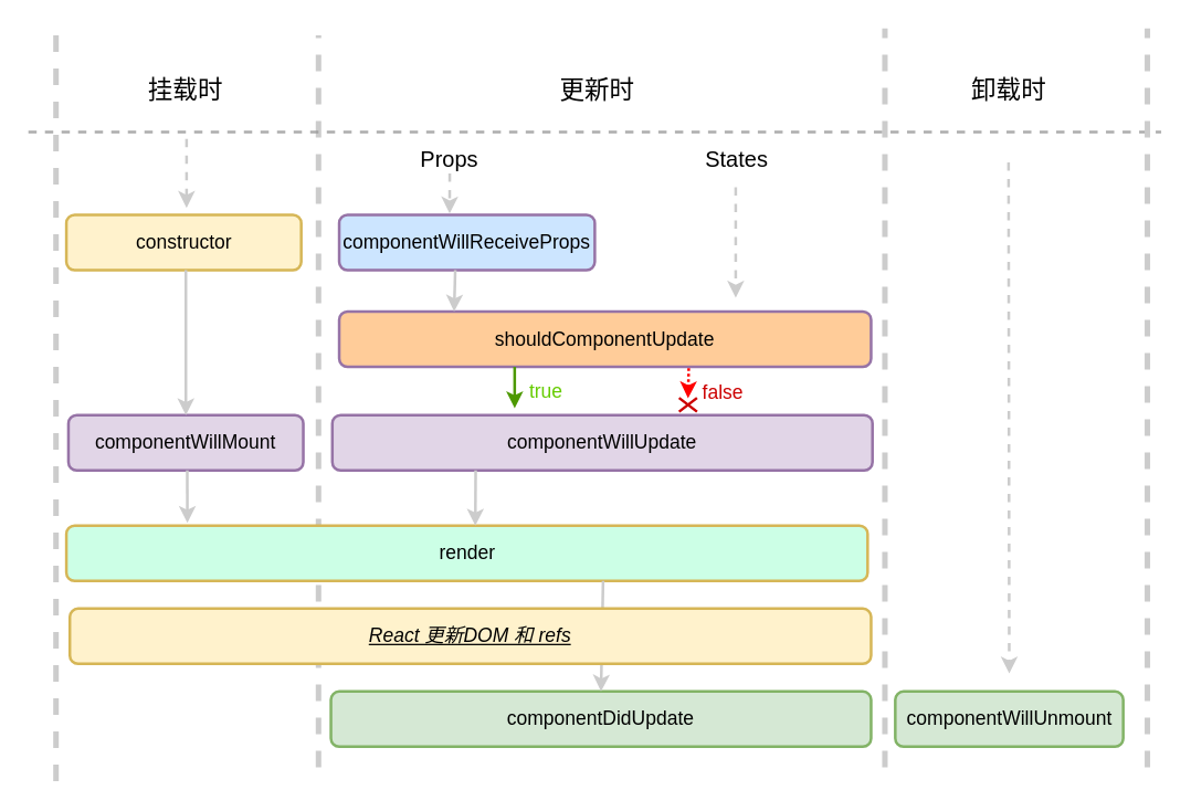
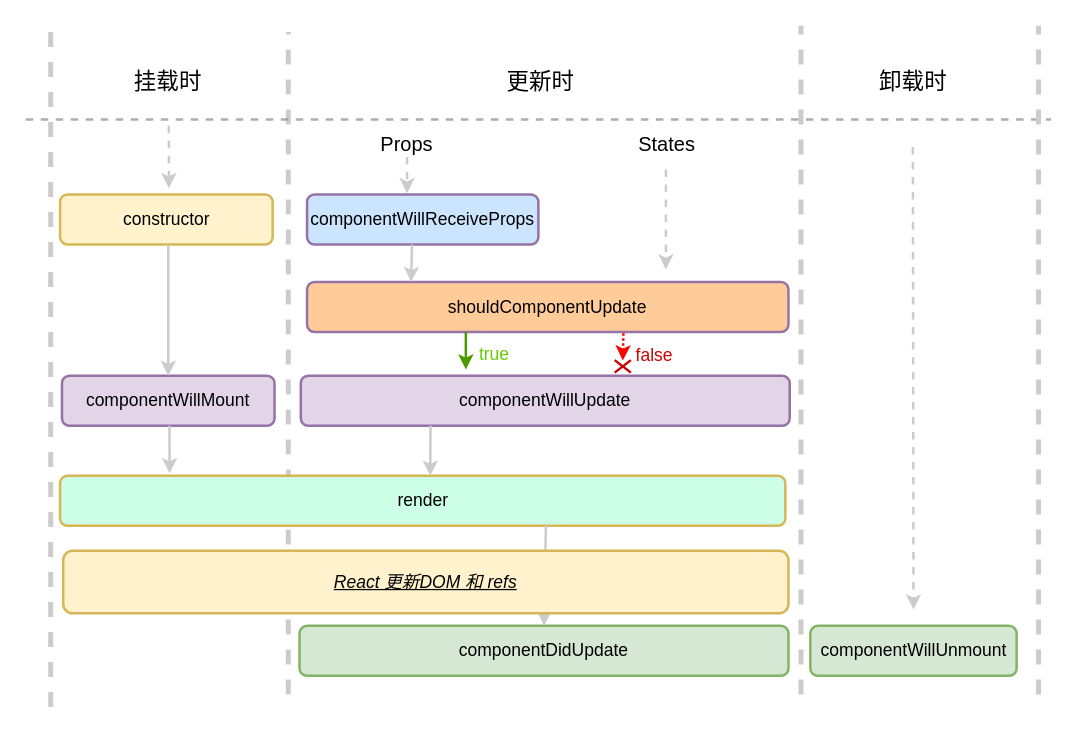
  <mxCell id="0" />
  <mxCell id="1" parent="0" />
  <mxCell id="2" value="" style="endArrow=none;dashed=1;html=1;strokeColor=#CCCCCC;strokeWidth=4;" parent="1" edge="1"><mxGeometry width="50" height="50" relative="1" as="geometry"><mxPoint x="40" y="565" as="sourcePoint" /><mxPoint x="40" as="targetPoint" y="25" /></mxGeometry></mxCell>
  <mxCell id="3" value="&lt;font style=&quot;font-size: 18px&quot;&gt;挂载时&lt;/font&gt;" style="text;html=1;strokeColor=none;fillColor=none;align=center;verticalAlign=middle;whiteSpace=wrap;rounded=0;" parent="1" vertex="1"><mxGeometry x="74" y="45" width="120" height="40" as="geometry" /></mxCell>
  <mxCell id="4" value="&lt;font style=&quot;font-size: 14px&quot;&gt;componentWillMount&lt;/font&gt;" style="rounded=1;whiteSpace=wrap;html=1;fillColor=#e1d5e7;strokeColor=#9673a6;strokeWidth=2;" parent="1" vertex="1"><mxGeometry x="49" y="300" width="170" height="40" as="geometry" /></mxCell>
  <mxCell id="5" value="" style="endArrow=classic;html=1;strokeColor=#CCCCCC;strokeWidth=2;entryX=0.151;entryY=-0.05;entryDx=0;entryDy=0;entryPerimeter=0;" parent="1" target="15" edge="1"><mxGeometry width="50" height="50" relative="1" as="geometry"><mxPoint x="135" y="340" as="sourcePoint" /><mxPoint x="134" y="242" as="targetPoint" /><Array as="points" /></mxGeometry></mxCell>
  <mxCell id="6" value="" style="endArrow=none;dashed=1;html=1;strokeColor=#CCCCCC;strokeWidth=4;" parent="1" edge="1"><mxGeometry width="50" height="50" relative="1" as="geometry"><mxPoint x="230" y="555" as="sourcePoint" /><mxPoint x="230" as="targetPoint" y="25" /></mxGeometry></mxCell>
  <mxCell id="7" value="&lt;font style=&quot;font-size: 18px&quot;&gt;更新时&lt;/font&gt;" style="text;html=1;strokeColor=none;fillColor=none;align=center;verticalAlign=middle;whiteSpace=wrap;rounded=0;" parent="1" vertex="1"><mxGeometry x="372" y="45" width="120" height="40" as="geometry" /></mxCell>
  <mxCell id="8" value="" style="endArrow=none;dashed=1;html=1;strokeColor=#CCCCCC;strokeWidth=4;" parent="1" edge="1"><mxGeometry width="50" height="50" relative="1" as="geometry"><mxPoint x="640" y="555" as="sourcePoint" /><mxPoint x="640" y="20" as="targetPoint" /></mxGeometry></mxCell>
  <mxCell id="9" value="&lt;font style=&quot;font-size: 18px&quot;&gt;卸载时&lt;/font&gt;" style="text;html=1;strokeColor=none;fillColor=none;align=center;verticalAlign=middle;whiteSpace=wrap;rounded=0;" parent="1" vertex="1"><mxGeometry x="670" y="45" width="120" height="40" as="geometry" /></mxCell>
  <mxCell id="10" value="&lt;font style=&quot;font-size: 16px&quot;&gt;Props&lt;/font&gt;" style="text;html=1;strokeColor=none;fillColor=none;align=center;verticalAlign=middle;whiteSpace=wrap;rounded=0;" parent="1" vertex="1"><mxGeometry x="290" y="105" width="70" height="20" as="geometry" /></mxCell>
  <mxCell id="11" value="&lt;span style=&quot;font-size: 16px&quot;&gt;States&lt;/span&gt;" style="text;html=1;strokeColor=none;fillColor=none;align=center;verticalAlign=middle;whiteSpace=wrap;rounded=0;" parent="1" vertex="1"><mxGeometry x="498" y="105" width="70" height="20" as="geometry" /></mxCell>
  <mxCell id="12" value="&lt;font style=&quot;font-size: 14px&quot;&gt;componentWillReceiveProps&lt;/font&gt;" style="rounded=1;whiteSpace=wrap;html=1;fillColor=#CCE5FF;strokeColor=#9673a6;strokeWidth=2;" parent="1" vertex="1"><mxGeometry x="245" y="155" width="185" height="40" as="geometry" /></mxCell>
  <mxCell id="13" value="&lt;font style=&quot;font-size: 14px&quot;&gt;shouldComponentUpdate&lt;/font&gt;" style="rounded=1;whiteSpace=wrap;html=1;fillColor=#FFCC99;strokeColor=#9673a6;strokeWidth=2;" parent="1" vertex="1"><mxGeometry x="245" y="225" width="385" height="40" as="geometry" /></mxCell>
  <mxCell id="14" value="&lt;font style=&quot;font-size: 14px&quot;&gt;componentWillUpdate&lt;/font&gt;" style="rounded=1;whiteSpace=wrap;html=1;fillColor=#e1d5e7;strokeColor=#9673a6;strokeWidth=2;" parent="1" vertex="1"><mxGeometry x="240" y="300" width="391" height="40" as="geometry" /></mxCell>
  <mxCell id="15" value="&lt;font style=&quot;font-size: 14px&quot;&gt;render&lt;/font&gt;" style="rounded=1;whiteSpace=wrap;html=1;fillColor=#CCFFE6;strokeColor=#d6b656;strokeWidth=2;" parent="1" vertex="1"><mxGeometry x="47.5" y="380" width="580" height="40" as="geometry" /></mxCell>
  <mxCell id="16" value="&lt;span style=&quot;font-size: 14px&quot;&gt;componentDidUpdate&lt;/span&gt;" style="rounded=1;whiteSpace=wrap;html=1;fillColor=#d5e8d4;strokeColor=#82b366;strokeWidth=2;" parent="1" vertex="1"><mxGeometry x="239" y="500" width="391" height="40" as="geometry" /></mxCell>
  <mxCell id="17" value="" style="endArrow=classic;html=1;strokeColor=#CCCCCC;strokeWidth=2;exitX=0.25;exitY=1;exitDx=0;exitDy=0;entryX=0.5;entryY=0;entryDx=0;entryDy=0;" parent="1" edge="1"><mxGeometry width="50" height="50" relative="1" as="geometry"><mxPoint x="343.75" y="340" as="sourcePoint" /><mxPoint x="343.5" y="380" as="targetPoint" /><Array as="points" /></mxGeometry></mxCell>
  <mxCell id="18" value="" style="endArrow=classic;html=1;strokeColor=#CCCCCC;strokeWidth=2;exitX=0.454;exitY=1;exitDx=0;exitDy=0;entryX=0.216;entryY=0;entryDx=0;entryDy=0;entryPerimeter=0;exitPerimeter=0;" parent="1" source="12" target="13" edge="1"><mxGeometry width="50" height="50" relative="1" as="geometry"><mxPoint x="330" y="205" as="sourcePoint" /><mxPoint x="330" y="225" as="targetPoint" /><Array as="points" /></mxGeometry></mxCell>
  <mxCell id="19" value="" style="endArrow=classic;html=1;strokeColor=#4D9900;strokeWidth=2;fillColor=#d5e8d4;" parent="1" edge="1"><mxGeometry width="50" height="50" relative="1" as="geometry"><mxPoint x="372" y="265" as="sourcePoint" /><mxPoint x="372" y="295" as="targetPoint" /><Array as="points" /></mxGeometry></mxCell>
  <mxCell id="20" value="" style="endArrow=classic;html=1;strokeColor=#FF0000;strokeWidth=2;dashed=1;dashPattern=1 1;entryX=0;entryY=0.75;entryDx=0;entryDy=0;" parent="1" target="22" edge="1"><mxGeometry width="50" height="50" relative="1" as="geometry"><mxPoint x="498" y="266" as="sourcePoint" /><mxPoint x="380" y="290.25" as="targetPoint" /><Array as="points" /></mxGeometry></mxCell>
  <mxCell id="21" value="&lt;font style=&quot;font-size: 14px&quot; color=&quot;#66cc00&quot;&gt;true&lt;/font&gt;" style="text;html=1;strokeColor=none;fillColor=none;align=center;verticalAlign=middle;whiteSpace=wrap;rounded=0;" parent="1" vertex="1"><mxGeometry x="360" y="272.5" width="70" height="20" as="geometry" /></mxCell>
  <mxCell id="22" value="&lt;font style=&quot;font-size: 14px&quot; color=&quot;#cc0000&quot;&gt;false&lt;/font&gt;" style="text;html=1;strokeColor=none;fillColor=none;align=center;verticalAlign=middle;whiteSpace=wrap;rounded=0;" parent="1" vertex="1"><mxGeometry x="497.5" y="276.5" width="50" height="15" as="geometry" /></mxCell>
  <mxCell id="23" value="" style="shape=umlDestroy;whiteSpace=wrap;html=1;strokeWidth=2;fillColor=#FFCC99;perimeterSpacing=2;strokeColor=#CC0000;shadow=0;direction=north;" parent="1" vertex="1"><mxGeometry x="491" y="287.5" width="13" height="10" as="geometry" /></mxCell>
  <mxCell id="24" value="" style="endArrow=classic;html=1;strokeColor=#CCCCCC;strokeWidth=2;entryX=0.5;entryY=0;entryDx=0;entryDy=0;" parent="1" target="16" edge="1"><mxGeometry width="50" height="50" relative="1" as="geometry"><mxPoint x="436" y="420" as="sourcePoint" /><mxPoint x="532.5" y="490" as="targetPoint" /><Array as="points" /></mxGeometry></mxCell>
  <mxCell id="25" value="&lt;font style=&quot;font-size: 14px&quot;&gt;componentWillUnmount&lt;/font&gt;" style="rounded=1;whiteSpace=wrap;html=1;fillColor=#d5e8d4;strokeColor=#82b366;strokeWidth=2;" parent="1" vertex="1"><mxGeometry x="647.5" y="500" width="165" height="40" as="geometry" /></mxCell>
  <mxCell id="26" value="" style="endArrow=none;dashed=1;html=1;strokeColor=#999999;strokeWidth=2;opacity=80;" parent="1" edge="1"><mxGeometry width="50" height="50" relative="1" as="geometry"><mxPoint x="20" y="95" as="sourcePoint" /><mxPoint x="840" y="95" as="targetPoint" /></mxGeometry></mxCell>
  <mxCell id="27" value="&lt;font style=&quot;font-size: 14px&quot;&gt;constructor&lt;/font&gt;" style="rounded=1;whiteSpace=wrap;html=1;fillColor=#fff2cc;strokeColor=#d6b656;strokeWidth=2;gradientColor=none;" parent="1" vertex="1"><mxGeometry x="47.5" y="155" width="170" height="40" as="geometry" /></mxCell>
  <mxCell id="28" value="" style="endArrow=classic;html=1;strokeColor=#CCCCCC;strokeWidth=2;entryX=0.5;entryY=0;entryDx=0;entryDy=0;" parent="1" target="4" edge="1"><mxGeometry width="50" height="50" relative="1" as="geometry"><mxPoint x="134" y="195" as="sourcePoint" /><mxPoint x="338.16" y="235" as="targetPoint" /><Array as="points" /></mxGeometry></mxCell>
  <mxCell id="29" value="" style="endArrow=classic;html=1;strokeColor=#CCCCCC;strokeWidth=2;dashed=1;" parent="1" edge="1"><mxGeometry width="50" height="50" relative="1" as="geometry"><mxPoint x="532" y="135" as="sourcePoint" /><mxPoint x="532" y="215" as="targetPoint" /><Array as="points" /></mxGeometry></mxCell>
  <mxCell id="30" value="" style="endArrow=classic;html=1;strokeColor=#CCCCCC;strokeWidth=2;exitX=0.5;exitY=1;exitDx=0;exitDy=0;entryX=0.432;entryY=-0.025;entryDx=0;entryDy=0;entryPerimeter=0;dashed=1;" parent="1" source="10" target="12" edge="1"><mxGeometry width="50" height="50" relative="1" as="geometry"><mxPoint x="338.99" y="205" as="sourcePoint" /><mxPoint x="338" y="145" as="targetPoint" /><Array as="points" /></mxGeometry></mxCell>
  <mxCell id="31" value="" style="endArrow=none;dashed=1;html=1;strokeColor=#CCCCCC;strokeWidth=4;" parent="1" edge="1"><mxGeometry width="50" height="50" relative="1" as="geometry"><mxPoint x="830" y="555" as="sourcePoint" /><mxPoint x="830" y="20" as="targetPoint" /></mxGeometry></mxCell>
  <mxCell id="32" value="" style="endArrow=classic;html=1;strokeColor=#CCCCCC;strokeWidth=2;dashed=1;" parent="1" edge="1"><mxGeometry width="50" height="50" relative="1" as="geometry"><mxPoint x="729.5" y="117" as="sourcePoint" /><mxPoint x="730" y="487" as="targetPoint" /><Array as="points" /></mxGeometry></mxCell>
  <mxCell id="33" value="" style="endArrow=classic;html=1;strokeColor=#CCCCCC;strokeWidth=2;dashed=1;" parent="1" edge="1"><mxGeometry width="50" height="50" relative="1" as="geometry"><mxPoint x="134.5" y="100" as="sourcePoint" /><mxPoint x="134.5" y="150" as="targetPoint" /><Array as="points" /></mxGeometry></mxCell>
- <mxCell id="34" value="&lt;font style=&quot;font-size: 14px&quot;&gt;&lt;i&gt;&lt;u&gt;React 更新DOM 和 refs&lt;/u&gt;&lt;/i&gt;&lt;/font&gt;" style="rounded=1;whiteSpace=wrap;html=1;fillColor=#fff2cc;strokeColor=#d6b656;strokeWidth=2;gradientColor=none;" parent="1" vertex="1"><mxGeometry x="50" y="440" width="580" height="40" as="geometry" /></mxCell>
+ <mxCell id="34" value="&lt;font style=&quot;font-size: 14px&quot;&gt;&lt;i&gt;&lt;u&gt;React 更新DOM 和 refs&lt;/u&gt;&lt;/i&gt;&lt;/font&gt;" style="rounded=1;whiteSpace=wrap;html=1;fillColor=#fff2cc;strokeColor=#d6b656;strokeWidth=2;gradientColor=none;" parent="1" vertex="1"><mxGeometry x="50" y="440" width="580" height="50" as="geometry" /></mxCell>
